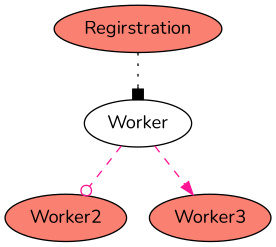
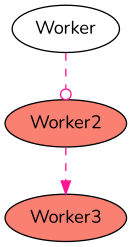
  digraph {
    fontname=Nunito
    node [fillcolor=salmon fontname=Nunito style=filled]
    edge [color=deeppink fontname=Nunito style=dashed]
-   n1 [label=Regirstration]
    n2 [fillcolor=white label=Worker]
    n3 [label=Worker2]
    n4 [label=Worker3]
-   n1 -> n2 [arrowhead=box color=black style=dotted]
    n2 -> n3 [arrowhead=odot]
-   n2 -> n4 [arrowhead=normal]
+   n3 -> n4 [arrowhead=normal]
  }
